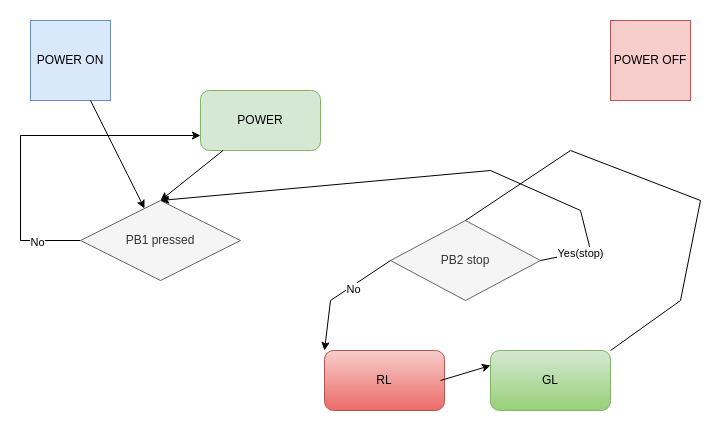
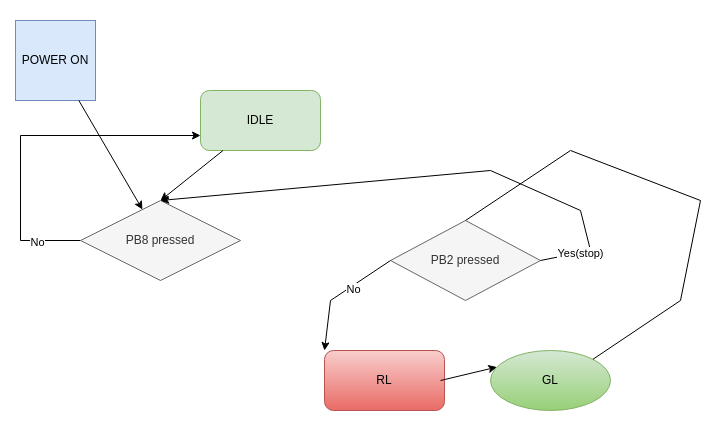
  <mxCell id="0" />
  <mxCell id="1" parent="0" />
- <mxCell id="2" value="POWER ON" style="whiteSpace=wrap;html=1;aspect=fixed;fillColor=#dae8fc;strokeColor=#6c8ebf;" vertex="1" parent="1"><mxGeometry x="30" y="20" width="80" height="80" as="geometry" /></mxCell>
- <mxCell id="3" value="POWER OFF" style="whiteSpace=wrap;html=1;aspect=fixed;fillColor=#f8cecc;strokeColor=#b85450;" vertex="1" parent="1"><mxGeometry x="610" y="20" width="80" height="80" as="geometry" /></mxCell>
- <mxCell id="4" value="POWER" style="rounded=1;whiteSpace=wrap;html=1;fillColor=#d5e8d4;strokeColor=#82b366;" vertex="1" parent="1"><mxGeometry x="200" y="90" width="120" height="60" as="geometry" /></mxCell>
+ <mxCell id="2" value="POWER ON" style="whiteSpace=wrap;html=1;aspect=fixed;fillColor=#dae8fc;strokeColor=#6c8ebf;" vertex="1" parent="1"><mxGeometry x="15" y="20" width="80" height="80" as="geometry" /></mxCell>
+ <mxCell id="4" value="IDLE" style="rounded=1;whiteSpace=wrap;html=1;fillColor=#d5e8d4;strokeColor=#82b366;" vertex="1" parent="1"><mxGeometry x="200" y="90" width="120" height="60" as="geometry" /></mxCell>
  <mxCell id="5" value="" style="endArrow=classic;html=1;rounded=0;" edge="1" parent="1" source="2" target="8"><mxGeometry width="50" height="50" relative="1" as="geometry"><mxPoint x="110" y="190" as="sourcePoint" /><mxPoint x="160" y="140" as="targetPoint" /></mxGeometry></mxCell>
  <mxCell id="6" value="" style="edgeStyle=orthogonalEdgeStyle;rounded=0;orthogonalLoop=1;jettySize=auto;html=1;entryX=0;entryY=0.75;entryDx=0;entryDy=0;" edge="1" parent="1" source="8" target="4"><mxGeometry relative="1" as="geometry"><mxPoint x="60" y="160" as="targetPoint" /><Array as="points"><mxPoint x="20" y="240" /><mxPoint x="20" y="135" /></Array></mxGeometry></mxCell>
  <mxCell id="7" value="No" style="edgeLabel;html=1;align=center;verticalAlign=middle;resizable=0;points=[];" vertex="1" connectable="0" parent="6"><mxGeometry x="-0.745" y="1" relative="1" as="geometry"><mxPoint as="offset" /></mxGeometry></mxCell>
- <mxCell id="8" value="PB1 pressed" style="rhombus;whiteSpace=wrap;html=1;fillColor=#f5f5f5;strokeColor=#666666;fontColor=#333333;" vertex="1" parent="1"><mxGeometry x="80" y="200" width="160" height="80" as="geometry" /></mxCell>
+ <mxCell id="8" value="PB8 pressed" style="rhombus;whiteSpace=wrap;html=1;fillColor=#f5f5f5;strokeColor=#666666;fontColor=#333333;" vertex="1" parent="1"><mxGeometry x="80" y="200" width="160" height="80" as="geometry" /></mxCell>
  <mxCell id="9" value="" style="endArrow=classic;html=1;rounded=0;entryX=0.5;entryY=0;entryDx=0;entryDy=0;" edge="1" parent="1" source="4" target="8"><mxGeometry width="50" height="50" relative="1" as="geometry"><mxPoint x="120" y="190" as="sourcePoint" /><mxPoint x="170" y="140" as="targetPoint" /></mxGeometry></mxCell>
- <mxCell id="10" value="PB2 stop" style="rhombus;whiteSpace=wrap;html=1;fillColor=#f5f5f5;strokeColor=#666666;fontColor=#333333;" vertex="1" parent="1"><mxGeometry x="390" y="220" width="150" height="80" as="geometry" /></mxCell>
+ <mxCell id="10" value="PB2 pressed" style="rhombus;whiteSpace=wrap;html=1;fillColor=#f5f5f5;strokeColor=#666666;fontColor=#333333;" vertex="1" parent="1"><mxGeometry x="390" y="220" width="150" height="80" as="geometry" /></mxCell>
  <mxCell id="11" value="" style="endArrow=classic;html=1;rounded=0;exitX=1;exitY=0.5;exitDx=0;exitDy=0;" edge="1" parent="1" source="10"><mxGeometry width="50" height="50" relative="1" as="geometry"><mxPoint x="550" y="230" as="sourcePoint" /><mxPoint x="160" y="200" as="targetPoint" /><Array as="points"><mxPoint x="590" y="250" /><mxPoint x="580" y="210" /><mxPoint x="490" y="170" /></Array></mxGeometry></mxCell>
  <mxCell id="12" value="Yes(stop)" style="edgeLabel;html=1;align=center;verticalAlign=middle;resizable=0;points=[];" vertex="1" connectable="0" parent="11"><mxGeometry x="-0.846" relative="1" as="geometry"><mxPoint as="offset" /></mxGeometry></mxCell>
  <mxCell id="13" value="RL" style="rounded=1;whiteSpace=wrap;html=1;fillColor=#f8cecc;strokeColor=#b85450;gradientColor=#ea6b66;" vertex="1" parent="1"><mxGeometry x="324" y="350" width="120" height="60" as="geometry" /></mxCell>
- <mxCell id="14" value="GL" style="rounded=1;whiteSpace=wrap;html=1;fillColor=#d5e8d4;strokeColor=#82b366;gradientColor=#97d077;" vertex="1" parent="1"><mxGeometry x="490" y="350" width="120" height="60" as="geometry" /></mxCell>
+ <mxCell id="14" value="GL" style="ellipse;whiteSpace=wrap;html=1;fillColor=#d5e8d4;strokeColor=#82b366;gradientColor=#97d077;" vertex="1" parent="1"><mxGeometry x="490" y="350" width="120" height="60" as="geometry" /></mxCell>
  <mxCell id="15" value="" style="endArrow=classic;html=1;rounded=0;exitX=0;exitY=0.5;exitDx=0;exitDy=0;entryX=0;entryY=0;entryDx=0;entryDy=0;" edge="1" parent="1" source="10" target="13"><mxGeometry width="50" height="50" relative="1" as="geometry"><mxPoint x="320" y="320" as="sourcePoint" /><mxPoint x="370" y="270" as="targetPoint" /><Array as="points"><mxPoint x="330" y="300" /></Array></mxGeometry></mxCell>
  <mxCell id="16" value="No" style="edgeLabel;html=1;align=center;verticalAlign=middle;resizable=0;points=[];" vertex="1" connectable="0" parent="15"><mxGeometry x="-0.236" y="3" relative="1" as="geometry"><mxPoint as="offset" /></mxGeometry></mxCell>
  <mxCell id="17" value="" style="endArrow=classic;html=1;rounded=0;entryX=0;entryY=0.25;entryDx=0;entryDy=0;" edge="1" parent="1" target="14"><mxGeometry width="50" height="50" relative="1" as="geometry"><mxPoint x="440" y="380" as="sourcePoint" /><mxPoint x="514.711" y="380" as="targetPoint" /></mxGeometry></mxCell>
  <mxCell id="18" value="" style="endArrow=none;html=1;rounded=0;exitX=1;exitY=0;exitDx=0;exitDy=0;entryX=0.5;entryY=0;entryDx=0;entryDy=0;" edge="1" parent="1" source="14" target="10"><mxGeometry width="50" height="50" relative="1" as="geometry"><mxPoint x="610" y="340" as="sourcePoint" /><mxPoint x="660" y="290" as="targetPoint" /><Array as="points"><mxPoint x="680" y="300" /><mxPoint x="700" y="200" /><mxPoint x="570" y="150" /></Array></mxGeometry></mxCell>
